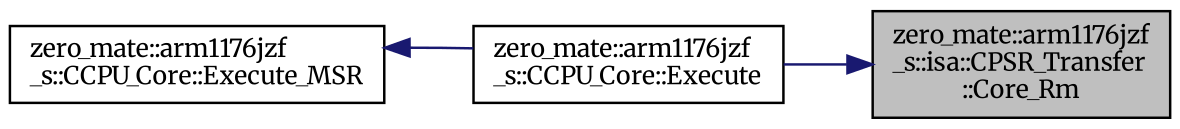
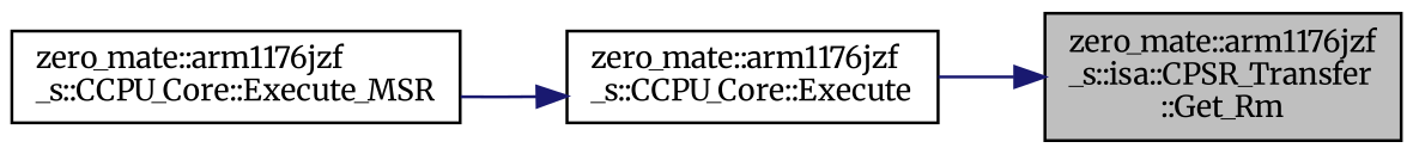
  digraph {
    fontname=Merriweather
    rankdir=RL
    node [color=black fontname=Merriweather fontsize=10 shape=record]
    edge [color=midnightblue dir=back fontname=Merriweather fontsize=10 labelfontname=Helvetica labelfontsize=10 style=solid]
-   n1 [fillcolor=grey75 fontcolor=black height=0.2 label="zero_mate::arm1176jzf\l_s::isa::CPSR_Transfer\l::Core_Rm" style=filled width=0.4]
+   n1 [fillcolor=grey75 fontcolor=black height=0.2 label="zero_mate::arm1176jzf\l_s::isa::CPSR_Transfer\l::Get_Rm" style=filled width=0.4]
    n2 [height=0.2 label="zero_mate::arm1176jzf\l_s::CCPU_Core::Execute" width=0.4]
    n3 [height=0.2 label="zero_mate::arm1176jzf\l_s::CCPU_Core::Execute_MSR" width=0.4]
    n1 -> n2
-   n3 -> n2
+   n2 -> n3
  }
